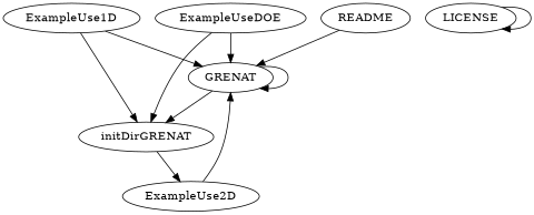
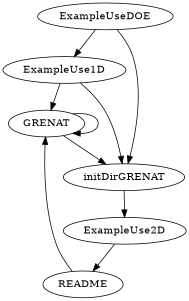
  digraph {
    ExampleUse1D
    GRENAT
    initDirGRENAT
    ExampleUse2D
    ExampleUseDOE
-   LICENSE
    README
    ExampleUse1D -> GRENAT
    ExampleUse1D -> initDirGRENAT
    GRENAT -> GRENAT
    GRENAT -> initDirGRENAT
    initDirGRENAT -> ExampleUse2D
-   ExampleUse2D -> GRENAT
-   ExampleUseDOE -> GRENAT
+   ExampleUse2D -> README
+   ExampleUseDOE -> ExampleUse1D
    ExampleUseDOE -> initDirGRENAT
-   LICENSE -> LICENSE
    README -> GRENAT
  }
